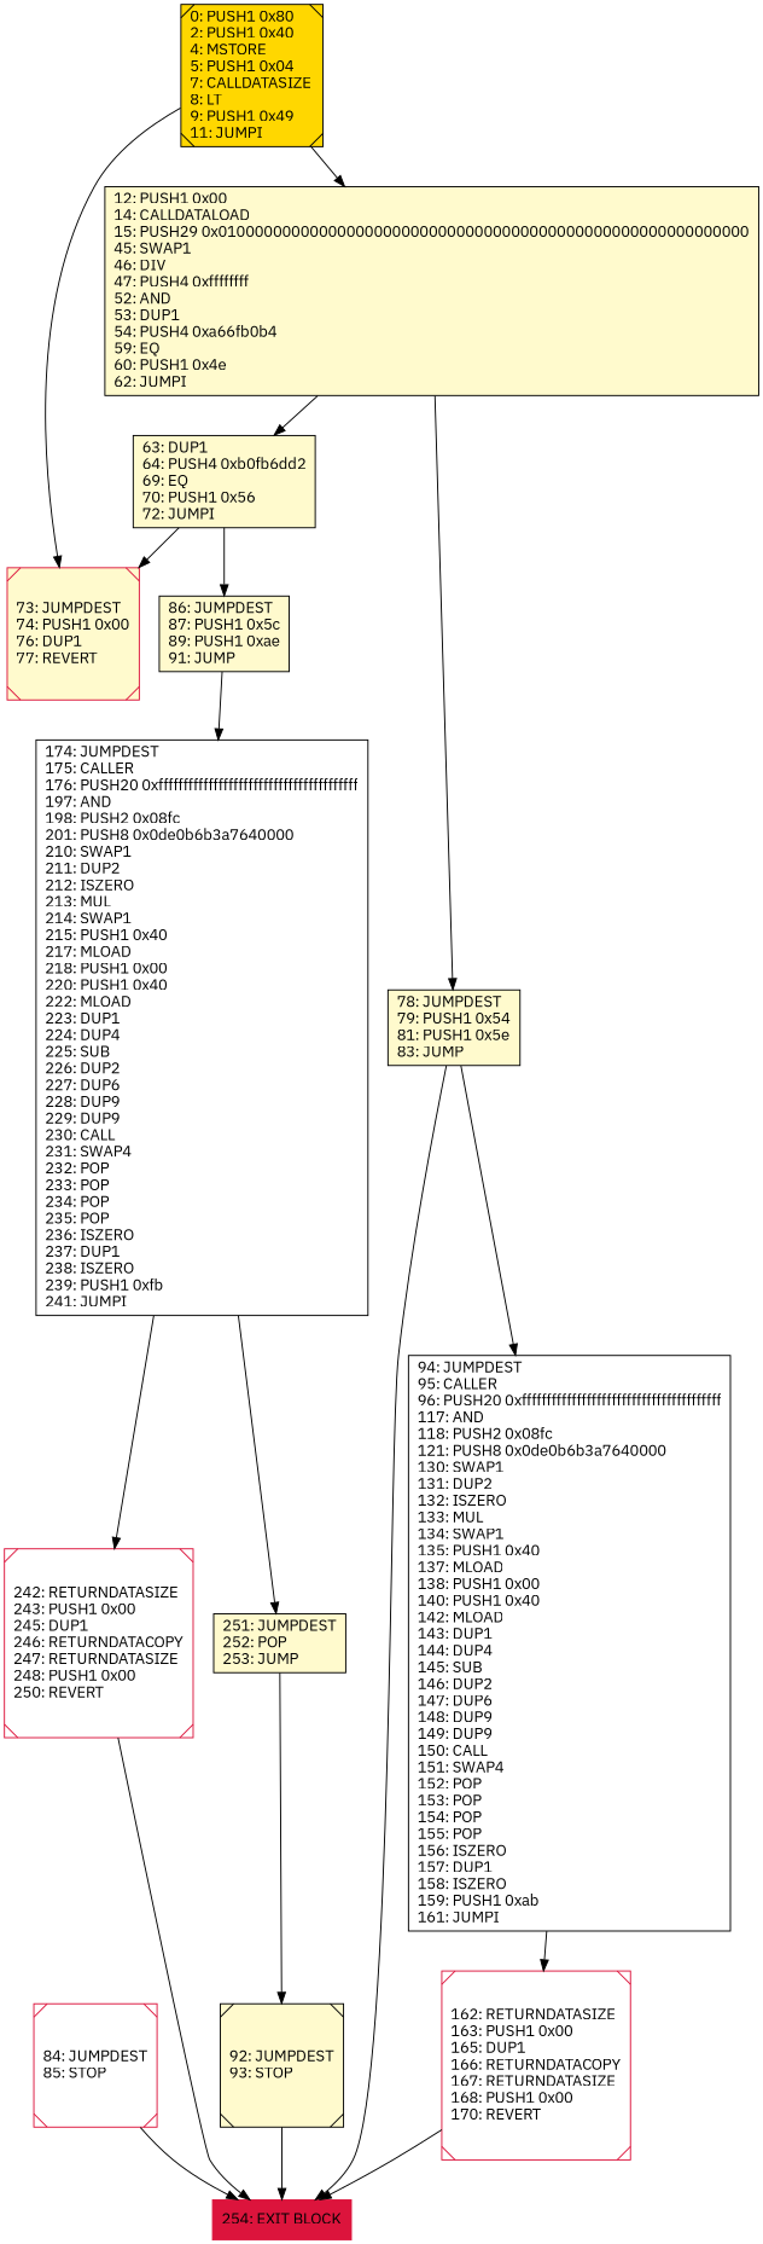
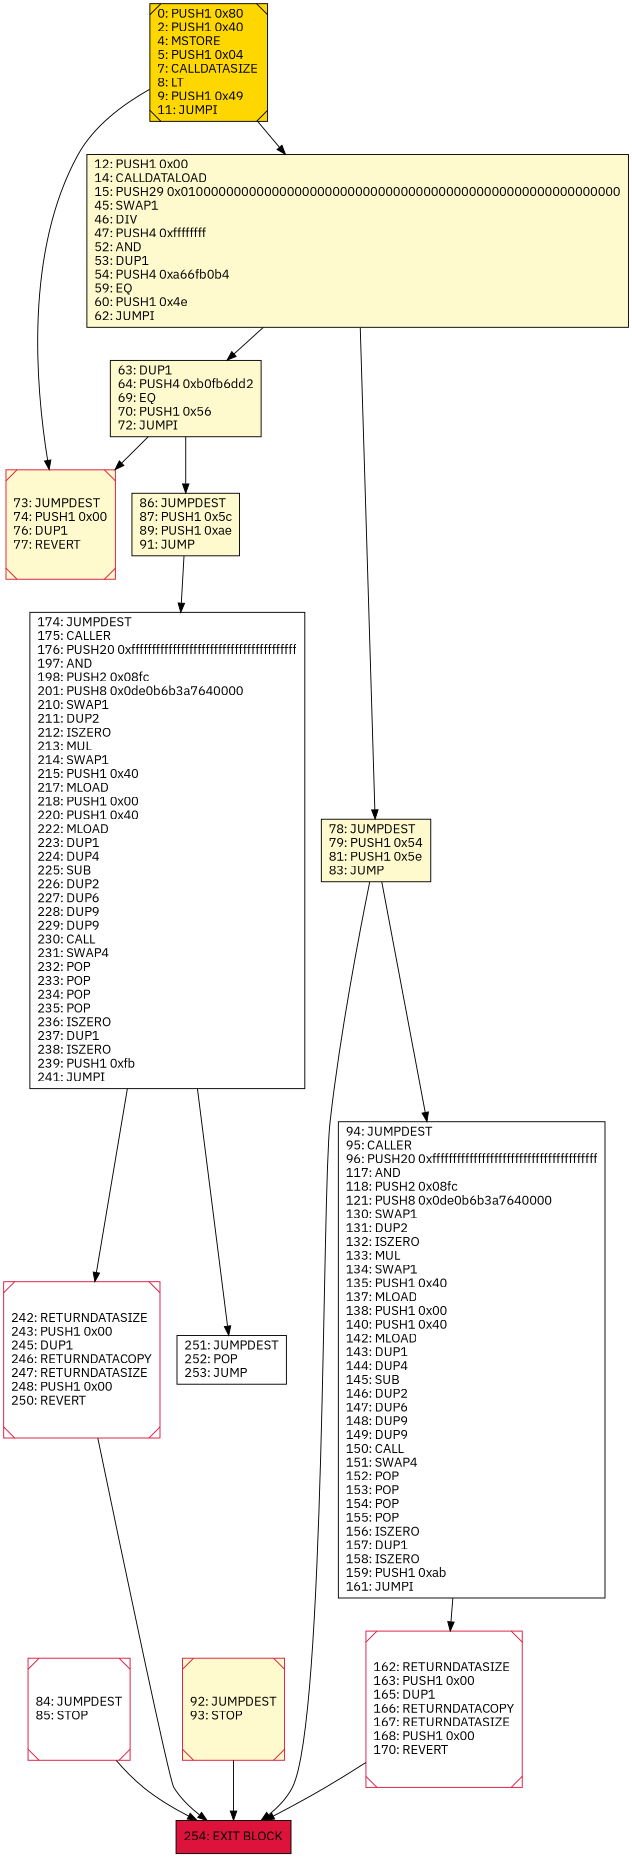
  digraph {
    fontname="IBM Plex Sans"
    rankdir=UD
    node [color=black fillcolor=white fontcolor=black fontname="IBM Plex Sans" shape=box style=filled]
    edge [fontname="IBM Plex Sans"]
    n1 [color=crimson label="84: JUMPDEST\l85: STOP\l" shape=Msquare]
-   n2 [color=crimson fillcolor=crimson label="254: EXIT BLOCK\l"]
+   n2 [fillcolor=crimson label="254: EXIT BLOCK\l"]
    n3 [label="174: JUMPDEST\l175: CALLER\l176: PUSH20 0xffffffffffffffffffffffffffffffffffffffff\l197: AND\l198: PUSH2 0x08fc\l201: PUSH8 0x0de0b6b3a7640000\l210: SWAP1\l211: DUP2\l212: ISZERO\l213: MUL\l214: SWAP1\l215: PUSH1 0x40\l217: MLOAD\l218: PUSH1 0x00\l220: PUSH1 0x40\l222: MLOAD\l223: DUP1\l224: DUP4\l225: SUB\l226: DUP2\l227: DUP6\l228: DUP9\l229: DUP9\l230: CALL\l231: SWAP4\l232: POP\l233: POP\l234: POP\l235: POP\l236: ISZERO\l237: DUP1\l238: ISZERO\l239: PUSH1 0xfb\l241: JUMPI\l"]
    n4 [color=crimson label="242: RETURNDATASIZE\l243: PUSH1 0x00\l245: DUP1\l246: RETURNDATACOPY\l247: RETURNDATASIZE\l248: PUSH1 0x00\l250: REVERT\l" shape=Msquare]
-   n5 [fillcolor=lemonchiffon label="251: JUMPDEST\l252: POP\l253: JUMP\l"]
-   n6 [fillcolor=lemonchiffon label="92: JUMPDEST\l93: STOP\l" shape=Msquare]
+   n5 [label="251: JUMPDEST\l252: POP\l253: JUMP\l"]
+   n6 [color=crimson fillcolor=lemonchiffon label="92: JUMPDEST\l93: STOP\l" shape=Msquare]
    n7 [fillcolor=gold label="0: PUSH1 0x80\l2: PUSH1 0x40\l4: MSTORE\l5: PUSH1 0x04\l7: CALLDATASIZE\l8: LT\l9: PUSH1 0x49\l11: JUMPI\l" shape=Msquare]
    n8 [color=crimson fillcolor=lemonchiffon label="73: JUMPDEST\l74: PUSH1 0x00\l76: DUP1\l77: REVERT\l" shape=Msquare]
    n9 [fillcolor=lemonchiffon label="12: PUSH1 0x00\l14: CALLDATALOAD\l15: PUSH29 0x0100000000000000000000000000000000000000000000000000000000\l45: SWAP1\l46: DIV\l47: PUSH4 0xffffffff\l52: AND\l53: DUP1\l54: PUSH4 0xa66fb0b4\l59: EQ\l60: PUSH1 0x4e\l62: JUMPI\l"]
    n10 [fillcolor=lemonchiffon label="63: DUP1\l64: PUSH4 0xb0fb6dd2\l69: EQ\l70: PUSH1 0x56\l72: JUMPI\l"]
    n11 [fillcolor=lemonchiffon label="78: JUMPDEST\l79: PUSH1 0x54\l81: PUSH1 0x5e\l83: JUMP\l"]
    n12 [fillcolor=lemonchiffon label="86: JUMPDEST\l87: PUSH1 0x5c\l89: PUSH1 0xae\l91: JUMP\l"]
    n13 [label="94: JUMPDEST\l95: CALLER\l96: PUSH20 0xffffffffffffffffffffffffffffffffffffffff\l117: AND\l118: PUSH2 0x08fc\l121: PUSH8 0x0de0b6b3a7640000\l130: SWAP1\l131: DUP2\l132: ISZERO\l133: MUL\l134: SWAP1\l135: PUSH1 0x40\l137: MLOAD\l138: PUSH1 0x00\l140: PUSH1 0x40\l142: MLOAD\l143: DUP1\l144: DUP4\l145: SUB\l146: DUP2\l147: DUP6\l148: DUP9\l149: DUP9\l150: CALL\l151: SWAP4\l152: POP\l153: POP\l154: POP\l155: POP\l156: ISZERO\l157: DUP1\l158: ISZERO\l159: PUSH1 0xab\l161: JUMPI\l"]
    n14 [color=crimson label="162: RETURNDATASIZE\l163: PUSH1 0x00\l165: DUP1\l166: RETURNDATACOPY\l167: RETURNDATASIZE\l168: PUSH1 0x00\l170: REVERT\l" shape=Msquare]
    n1 -> n2
    n3 -> n4
    n3 -> n5
    n4 -> n2
-   n5 -> n6
    n6 -> n2
    n7 -> n8
    n7 -> n9
    n9 -> n10
    n9 -> n11
    n10 -> n8
    n10 -> n12
    n11 -> n2
    n11 -> n13
    n12 -> n3
    n13 -> n14
    n14 -> n2
  }
